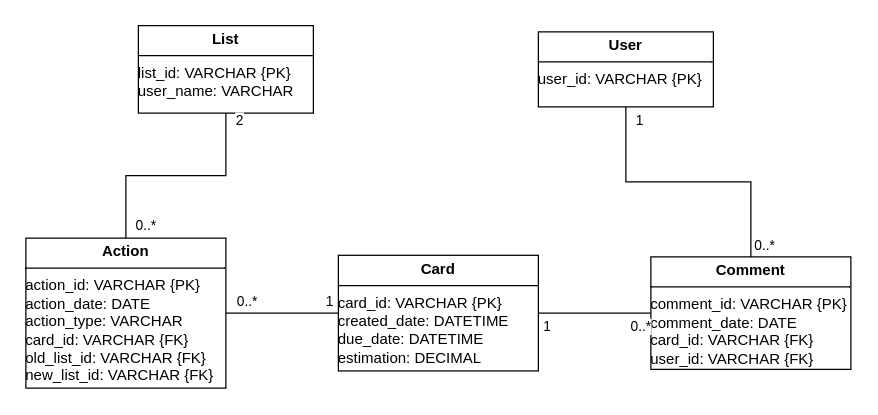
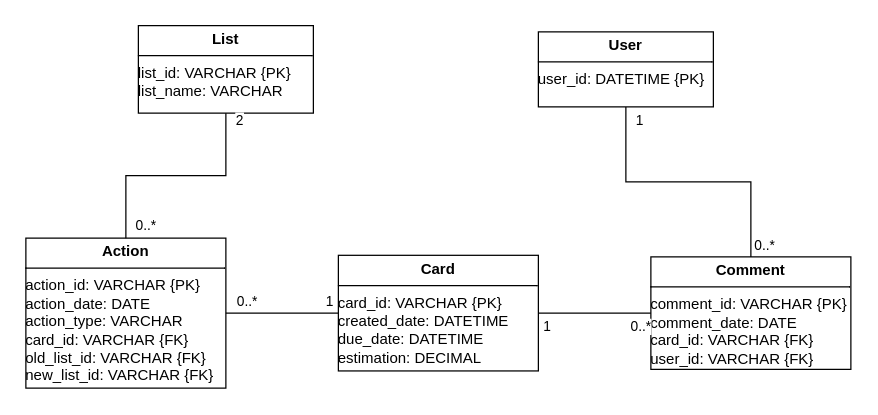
  <mxCell id="0" />
  <mxCell id="1" parent="0" />
  <mxCell id="2" value="&lt;p style=&quot;margin:0px;margin-top:4px;text-align:center;&quot;&gt;&lt;b&gt;Card&lt;/b&gt;&lt;/p&gt;&lt;hr size=&quot;1&quot; style=&quot;border-style:solid;&quot;&gt;&lt;div style=&quot;height:2px;&quot;&gt;card_id: VARCHAR&amp;nbsp;{PK}&lt;br&gt;created_date: DATETIME&lt;br&gt;due_date: DATETIME&lt;span style=&quot;white-space: pre;&quot;&gt;&#09;&lt;/span&gt;&lt;br&gt;estimation: DECIMAL&lt;br&gt;&lt;br&gt;&lt;/div&gt;&lt;div style=&quot;height:2px;&quot;&gt;&amp;nbsp;&lt;br&gt;&lt;br&gt;&lt;/div&gt;" style="verticalAlign=top;align=left;overflow=fill;html=1;whiteSpace=wrap;" parent="1" vertex="1"><mxGeometry x="270" y="203.75" width="160" height="92.5" as="geometry" /></mxCell>
  <mxCell id="3" value="&lt;p style=&quot;margin:0px;margin-top:4px;text-align:center;&quot;&gt;&lt;b&gt;Comment&lt;/b&gt;&lt;/p&gt;&lt;hr size=&quot;1&quot; style=&quot;border-style:solid;&quot;&gt;comment_id: VARCHAR&amp;nbsp;{PK}&lt;br&gt;comment_date: DATE&lt;br&gt;card_id: VARCHAR&amp;nbsp;{FK}&lt;br&gt;user_id: VARCHAR&amp;nbsp;{FK}" style="verticalAlign=top;align=left;overflow=fill;html=1;whiteSpace=wrap;" parent="1" vertex="1"><mxGeometry x="520" y="205" width="160" height="90" as="geometry" /></mxCell>
- <mxCell id="4" value="&lt;p style=&quot;margin:0px;margin-top:4px;text-align:center;&quot;&gt;&lt;b&gt;User&lt;/b&gt;&lt;/p&gt;&lt;hr size=&quot;1&quot; style=&quot;border-style:solid;&quot;&gt;user_id: VARCHAR&amp;nbsp;{PK}" style="verticalAlign=top;align=left;overflow=fill;html=1;whiteSpace=wrap;" parent="1" vertex="1"><mxGeometry x="430" y="25" width="140" height="60" as="geometry" /></mxCell>
- <mxCell id="5" value="&lt;p style=&quot;margin:0px;margin-top:4px;text-align:center;&quot;&gt;&lt;b&gt;List&lt;/b&gt;&lt;br&gt;&lt;/p&gt;&lt;hr size=&quot;1&quot; style=&quot;border-style:solid;&quot;&gt;list_id: VARCHAR&amp;nbsp;{PK}&lt;br&gt;user_name: VARCHAR" style="verticalAlign=top;align=left;overflow=fill;html=1;whiteSpace=wrap;" parent="1" vertex="1"><mxGeometry x="110" y="20" width="140" height="70" as="geometry" /></mxCell>
+ <mxCell id="4" value="&lt;p style=&quot;margin:0px;margin-top:4px;text-align:center;&quot;&gt;&lt;b&gt;User&lt;/b&gt;&lt;/p&gt;&lt;hr size=&quot;1&quot; style=&quot;border-style:solid;&quot;&gt;user_id: DATETIME&amp;nbsp;{PK}" style="verticalAlign=top;align=left;overflow=fill;html=1;whiteSpace=wrap;" parent="1" vertex="1"><mxGeometry x="430" y="25" width="140" height="60" as="geometry" /></mxCell>
+ <mxCell id="5" value="&lt;p style=&quot;margin:0px;margin-top:4px;text-align:center;&quot;&gt;&lt;b&gt;List&lt;/b&gt;&lt;br&gt;&lt;/p&gt;&lt;hr size=&quot;1&quot; style=&quot;border-style:solid;&quot;&gt;list_id: VARCHAR&amp;nbsp;{PK}&lt;br&gt;list_name: VARCHAR" style="verticalAlign=top;align=left;overflow=fill;html=1;whiteSpace=wrap;" parent="1" vertex="1"><mxGeometry x="110" y="20" width="140" height="70" as="geometry" /></mxCell>
  <mxCell id="6" value="&lt;p style=&quot;margin:0px;margin-top:4px;text-align:center;&quot;&gt;&lt;b&gt;Action&lt;/b&gt;&lt;br&gt;&lt;/p&gt;&lt;hr size=&quot;1&quot; style=&quot;border-style:solid;&quot;&gt;action_id: VARCHAR {PK}&lt;br&gt;action_date: DATE&lt;br&gt;action_type: VARCHAR&lt;br&gt;card_id: VARCHAR {FK}&lt;br&gt;old_list_id: VARCHAR&amp;nbsp;{FK}&lt;br&gt;new_list_id: VARCHAR&amp;nbsp;{FK}&lt;div&gt;&lt;br&gt;&lt;/div&gt;" style="verticalAlign=top;align=left;overflow=fill;html=1;whiteSpace=wrap;" parent="1" vertex="1"><mxGeometry x="20" y="190" width="160" height="120" as="geometry" /></mxCell>
  <mxCell id="7" value="" style="endArrow=none;html=1;rounded=0;exitX=0.5;exitY=0;exitDx=0;exitDy=0;entryX=0.5;entryY=1;entryDx=0;entryDy=0;edgeStyle=orthogonalEdgeStyle;" parent="1" source="6" target="5" edge="1"><mxGeometry width="50" height="50" relative="1" as="geometry"><mxPoint x="120" y="180" as="sourcePoint" /><mxPoint x="170" y="130" as="targetPoint" /></mxGeometry></mxCell>
  <mxCell id="8" value="2" style="edgeLabel;html=1;align=center;verticalAlign=middle;resizable=0;points=[];" parent="7" vertex="1" connectable="0"><mxGeometry x="0.399" y="3" relative="1" as="geometry"><mxPoint x="14" y="-42" as="offset" /></mxGeometry></mxCell>
  <mxCell id="9" value="0..*" style="edgeLabel;html=1;align=center;verticalAlign=middle;resizable=0;points=[];" parent="7" vertex="1" connectable="0"><mxGeometry x="-0.874" y="-1" relative="1" as="geometry"><mxPoint x="14" as="offset" /></mxGeometry></mxCell>
  <mxCell id="10" value="" style="endArrow=none;html=1;rounded=0;exitX=1;exitY=0.5;exitDx=0;exitDy=0;entryX=0;entryY=0.5;entryDx=0;entryDy=0;" parent="1" source="6" target="2" edge="1"><mxGeometry width="50" height="50" relative="1" as="geometry"><mxPoint x="105" y="210" as="sourcePoint" /><mxPoint x="190" y="100" as="targetPoint" /></mxGeometry></mxCell>
  <mxCell id="11" value="1" style="edgeLabel;html=1;align=center;verticalAlign=middle;resizable=0;points=[];" parent="10" vertex="1" connectable="0"><mxGeometry x="0.447" y="-2" relative="1" as="geometry"><mxPoint x="17" y="-12" as="offset" /></mxGeometry></mxCell>
  <mxCell id="12" value="0..*" style="edgeLabel;html=1;align=center;verticalAlign=middle;resizable=0;points=[];" parent="10" vertex="1" connectable="0"><mxGeometry x="-0.16" relative="1" as="geometry"><mxPoint x="-22" y="-10" as="offset" /></mxGeometry></mxCell>
  <mxCell id="13" value="" style="endArrow=none;html=1;rounded=0;exitX=1;exitY=0.5;exitDx=0;exitDy=0;entryX=0;entryY=0.5;entryDx=0;entryDy=0;" parent="1" source="2" target="3" edge="1"><mxGeometry width="50" height="50" relative="1" as="geometry"><mxPoint x="115" y="220" as="sourcePoint" /><mxPoint x="200" y="110" as="targetPoint" /></mxGeometry></mxCell>
  <mxCell id="14" value="0..*" style="edgeLabel;html=1;align=center;verticalAlign=middle;resizable=0;points=[];" parent="13" vertex="1" connectable="0"><mxGeometry x="0.808" y="1" relative="1" as="geometry"><mxPoint y="11" as="offset" /></mxGeometry></mxCell>
  <mxCell id="15" value="1" style="edgeLabel;html=1;align=center;verticalAlign=middle;resizable=0;points=[];" parent="13" vertex="1" connectable="0"><mxGeometry x="-0.859" y="1" relative="1" as="geometry"><mxPoint y="11" as="offset" /></mxGeometry></mxCell>
  <mxCell id="16" value="" style="endArrow=none;html=1;rounded=0;exitX=0.5;exitY=0;exitDx=0;exitDy=0;entryX=0.5;entryY=1;entryDx=0;entryDy=0;edgeStyle=orthogonalEdgeStyle;" parent="1" source="3" target="4" edge="1"><mxGeometry width="50" height="50" relative="1" as="geometry"><mxPoint x="125" y="230" as="sourcePoint" /><mxPoint x="210" y="120" as="targetPoint" /></mxGeometry></mxCell>
  <mxCell id="17" value="0..*" style="edgeLabel;html=1;align=center;verticalAlign=middle;resizable=0;points=[];" parent="16" vertex="1" connectable="0"><mxGeometry x="-0.764" y="-1" relative="1" as="geometry"><mxPoint x="9" y="16" as="offset" /></mxGeometry></mxCell>
  <mxCell id="18" value="1" style="edgeLabel;html=1;align=center;verticalAlign=middle;resizable=0;points=[];" parent="16" vertex="1" connectable="0"><mxGeometry x="0.907" relative="1" as="geometry"><mxPoint x="10" as="offset" /></mxGeometry></mxCell>
